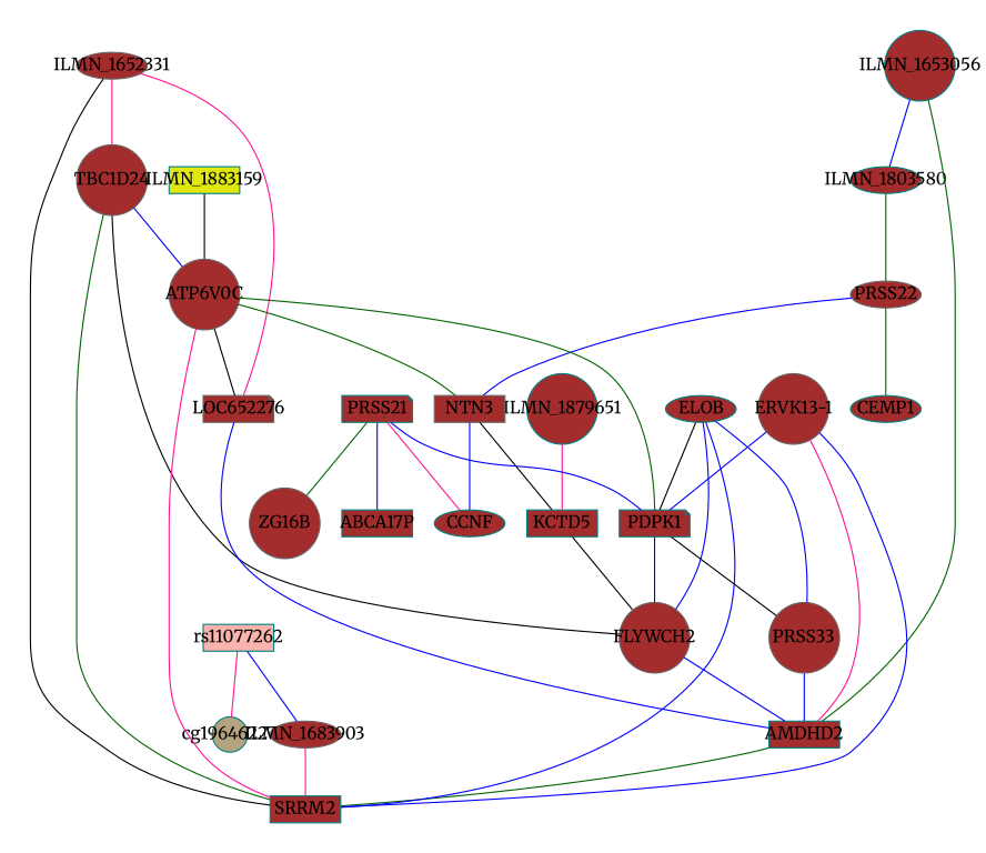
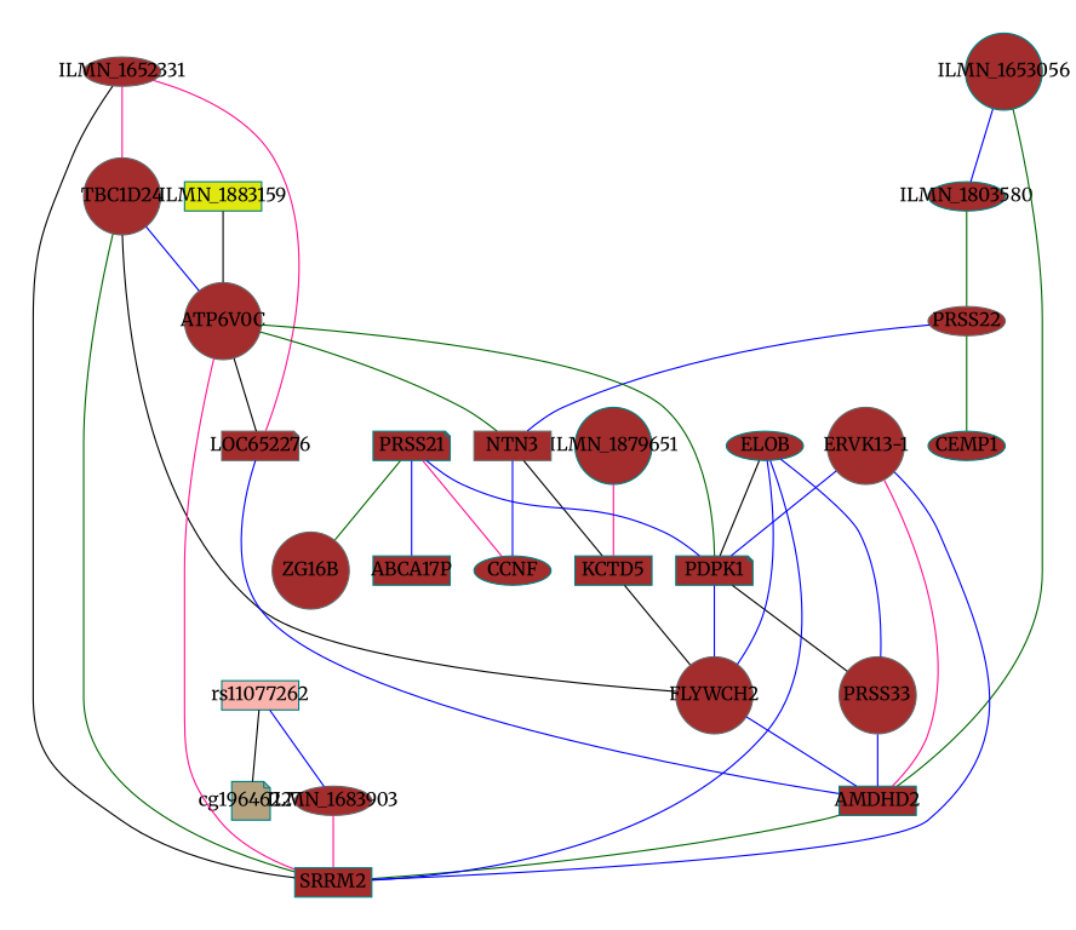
  graph {
    fontcolor=black
    fontname=Merriweather
    rank=same
    rankdir=TB
    root=cg19646227
    splines=TRUE
    node [color=teal fillcolor="#a32c2c" fixedsize=TRUE fontcolor=black fontname=Merriweather fontsize=14 shape=circle style=filled]
    edge [arrowhead=none arrowsize=1 arrowtail=none color=blue dir=none fontcolor=black fontname=Merriweather fontsize=14 headport=center labelfontsize=11 minlen=1 style=solid weight=1]
    n1 [fillcolor="#fab4ad" height=0.3 label=rs11077262 shape=box width=0.8]
-   cg19646227 [fillcolor="#b5a380" height=0.4 width=0.4]
+   cg19646227 [fillcolor="#b5a380" height=0.4 shape=note width=0.4]
    n3 [color=gray40 height=0.3 label=ILMN_1683903 shape=ellipse width=0.8]
    n4 [height=0.3 label=SRRM2 shape=box width=0.8]
    n5 [height=0.3 label=ILMN_1879651 width=0.8]
    n6 [height=0.3 label=KCTD5 shape=box width=0.8]
    n7 [color=gray40 height=0.3 label=FLYWCH2 width=0.8]
    n8 [height=0.3 label=ILMN_1653056 width=0.8]
    n9 [height=0.3 label=ILMN_1803580 shape=ellipse width=0.8]
    n10 [height=0.3 label=AMDHD2 shape=box width=0.8]
    n11 [color=gray40 height=0.3 label=PRSS22 shape=ellipse width=0.8]
    n12 [color=gray40 height=0.3 label=ILMN_1652331 shape=ellipse width=0.8]
    n13 [color=gray40 height=0.3 label=TBC1D24 width=0.8]
    n14 [color=gray40 height=0.3 label=LOC652276 shape=note width=0.8]
    n15 [color=gray40 height=0.3 label=ATP6V0C width=0.8]
    n16 [height=0.3 label=CEMP1 shape=ellipse width=0.8]
    n17 [color=gray40 height=0.3 label=NTN3 shape=box width=0.8]
    n18 [fillcolor="#e0e810" height=0.3 label=ILMN_1883159 shape=box width=0.8]
    n19 [height=0.3 label=PDPK1 shape=note width=0.8]
    n20 [height=0.3 label=CCNF shape=ellipse width=0.8]
    n21 [height=0.3 label=PRSS21 shape=note width=0.8]
    n22 [height=0.3 label=ABCA17P shape=box width=0.8]
    n23 [color=gray40 height=0.3 label=ZG16B width=0.8]
    n24 [color=gray40 height=0.3 label=PRSS33 width=0.8]
    n25 [color=gray40 height=0.3 label="ERVK13-1" width=0.8]
    n26 [height=0.3 label=ELOB shape=ellipse width=0.8]
-   n1 -- cg19646227 [color=deeppink]
+   n1 -- cg19646227 [color=black]
    n1 -- n3
    n3 -- n4 [color=deeppink]
    n5 -- n6 [color=deeppink]
    n6 -- n7 [color=black]
    n7 -- n10
    n8 -- n9
    n8 -- n10 [color=darkgreen]
    n9 -- n11 [color=darkgreen]
    n10 -- n4 [color=darkgreen]
    n11 -- n16 [color=darkgreen]
    n11 -- n17
    n12 -- n4 [color=black]
    n12 -- n13 [color=deeppink]
    n12 -- n14 [color=deeppink]
    n13 -- n4 [color=darkgreen]
    n13 -- n7 [color=black]
    n13 -- n15
    n14 -- n10
    n15 -- n4 [color=deeppink]
    n15 -- n14 [color=black]
    n15 -- n17 [color=darkgreen]
    n15 -- n19 [color=darkgreen]
    n17 -- n6 [color=black]
    n17 -- n20
    n18 -- n15 [color=black]
    n19 -- n7
    n19 -- n24 [color=black]
    n21 -- n19
    n21 -- n20 [color=deeppink]
    n21 -- n22
    n21 -- n23 [color=darkgreen]
    n24 -- n10
    n25 -- n4
    n25 -- n10 [color=deeppink]
    n25 -- n19
    n26 -- n4
    n26 -- n7
    n26 -- n19 [color=black]
    n26 -- n24
  }
